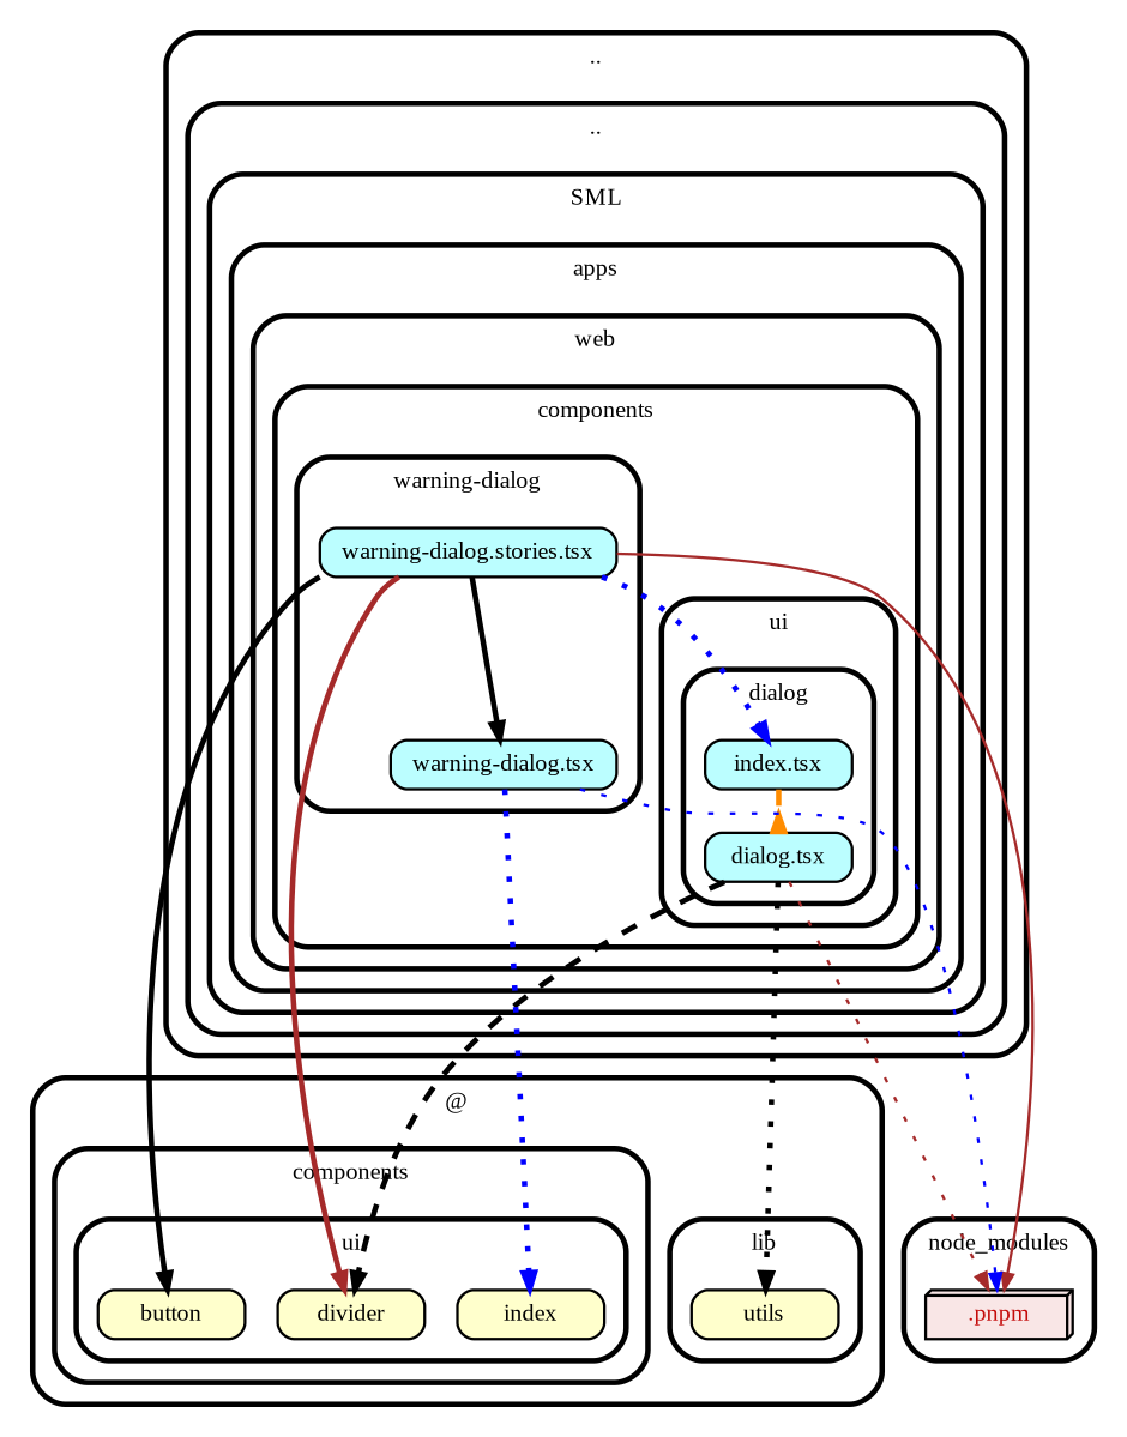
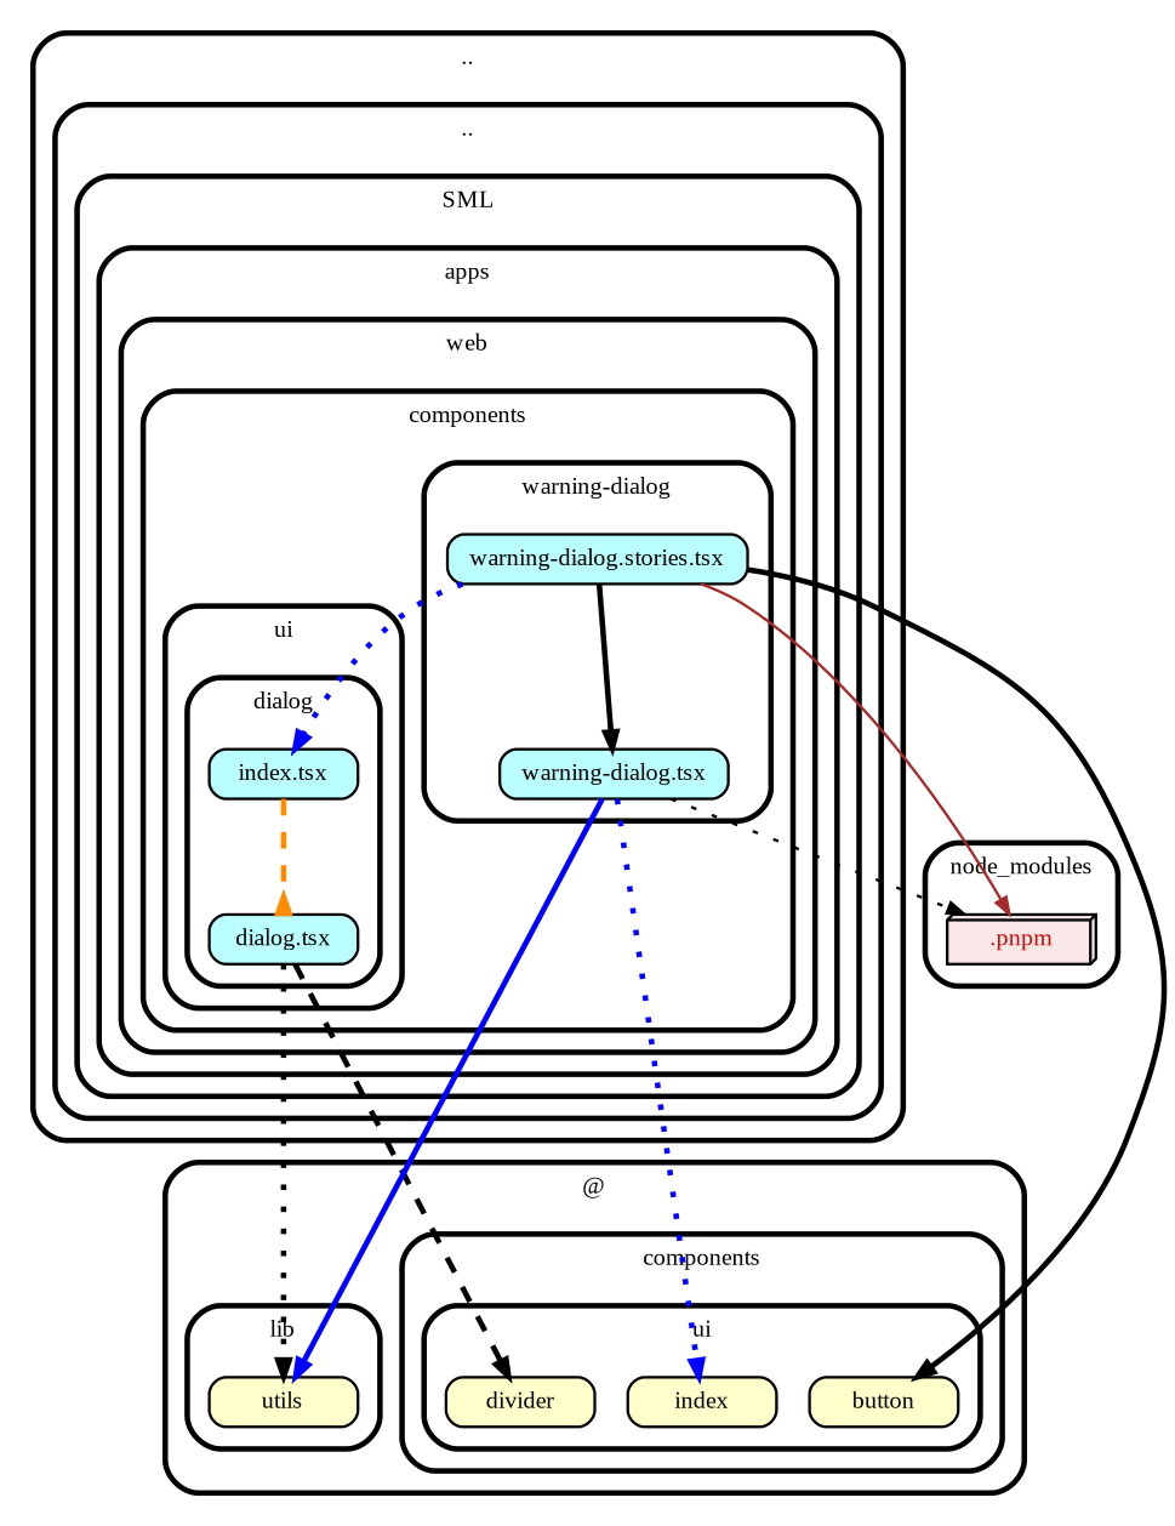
  strict digraph {
    compound=true
    fillcolor="#ffffff"
    fontname="Liberation Serif"
    fontsize=9
    nodesep=0.16
    rankdir=TB
    ranksep=0.18
    splines=true
    style="rounded,bold,filled"
    node [color=black fillcolor="#bbfeff" fontcolor=black fontname="Liberation Serif" fontsize=9 shape=box style="rounded, filled"]
    edge [arrowhead=normal arrowsize=0.6 color=black fontname="Liberation Serif" fontsize=9 penwidth=2.0 style=dotted]
    n1 [height=0.2 label=<dialog.tsx>]
    n2 [height=0.2 label=<index.tsx>]
    n3 [height=0.2 label=<warning-dialog.stories.tsx>]
    n4 [height=0.2 label=<warning-dialog.tsx>]
    n5 [fillcolor="#ffffcc" height=0.2 label=<divider>]
    n6 [fillcolor="#ffffcc" height=0.2 label=<button>]
    n7 [fillcolor="#ffffcc" height=0.2 label=index]
    n8 [fillcolor="#ffffcc" height=0.2 label=<utils>]
    n9 [fillcolor="#c40b0a1a" fontcolor="#c40b0a" height=0.2 label=<.pnpm> shape=box3d]
    subgraph cluster_1 {
      label=".."
      subgraph cluster_2 {
        label=".."
        subgraph cluster_3 {
          label=SML
          subgraph cluster_4 {
            label=apps
            subgraph cluster_5 {
              label=web
              subgraph cluster_6 {
                label=components
                subgraph cluster_7 {
                  label=ui
                  subgraph cluster_8 {
                    label=dialog
                    n1
                    n2
                  }
                }
                subgraph cluster_9 {
                  label="warning-dialog"
                  n3
                  n4
                }
              }
            }
          }
        }
      }
    }
    subgraph cluster_10 {
      label="@"
      subgraph cluster_11 {
        label=components
        subgraph cluster_12 {
          label=ui
          n5
          n6
          n7
        }
      }
      subgraph cluster_13 {
        label=lib
        n8
      }
    }
    subgraph cluster_14 {
      label=node_modules
      n9
    }
    n1 -> n5 [style=dashed]
    n1 -> n8
-   n1 -> n9 [color=brown penwidth=1.0]
    n2 -> n1 [arrowhead=inv color=darkorange style=dashed]
    n3 -> n2 [color=blue]
    n3 -> n4 [style=solid]
-   n3 -> n5 [color=brown style=solid]
    n3 -> n6 [style=solid]
    n3 -> n9 [color=brown penwidth=1.0 style=solid]
    n4 -> n7 [color=blue]
-   n4 -> n9 [color=blue penwidth=1.0]
+   n4 -> n8 [color=blue style=solid]
+   n4 -> n9 [penwidth=1.0]
  }
